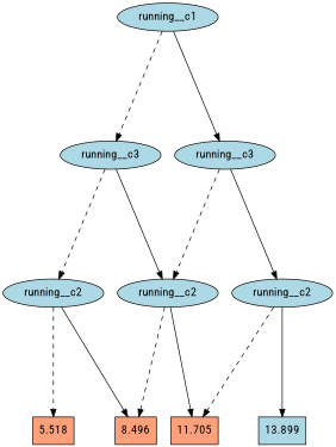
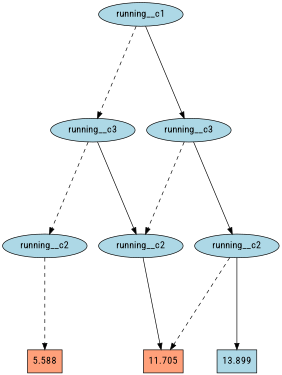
  digraph {
    fontname="Roboto Condensed"
    fontsize=16
    ranksep=2.00
    node [color=black fillcolor=lightblue fontname="Roboto Condensed" fontsize=16 shape=ellipse style=filled]
    edge [color=black fontname="Roboto Condensed" style=solid]
    n1 [label=running__c2]
-   n2 [fillcolor=lightsalmon label=8.496 shape=box]
-   n3 [fillcolor=lightsalmon label=5.518 shape=box]
+   n3 [fillcolor=lightsalmon label=5.588 shape=box]
    n4 [label=running__c2]
    n5 [fillcolor=lightsalmon label=11.705 shape=box]
    n6 [label=13.899 shape=box]
    n7 [label=running__c1]
    n8 [label=running__c3]
    n9 [label=running__c3]
    n10 [label=running__c2]
-   n1 -> n2
    n1 -> n3 [style=dashed]
    n4 -> n5 [style=dashed]
    n4 -> n6
    n7 -> n8 [style=dashed]
    n7 -> n9
    n8 -> n1 [style=dashed]
    n8 -> n10
    n9 -> n4
    n9 -> n10 [style=dashed]
-   n10 -> n2 [style=dashed]
    n10 -> n5
  }
